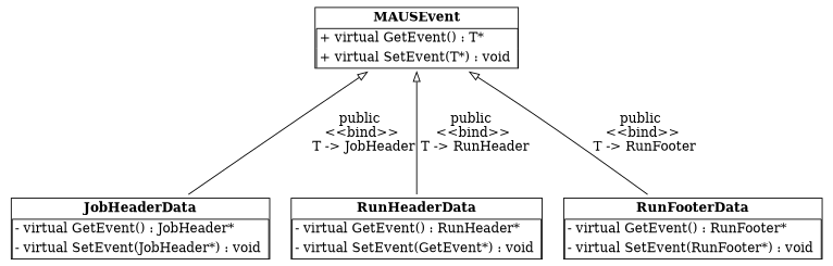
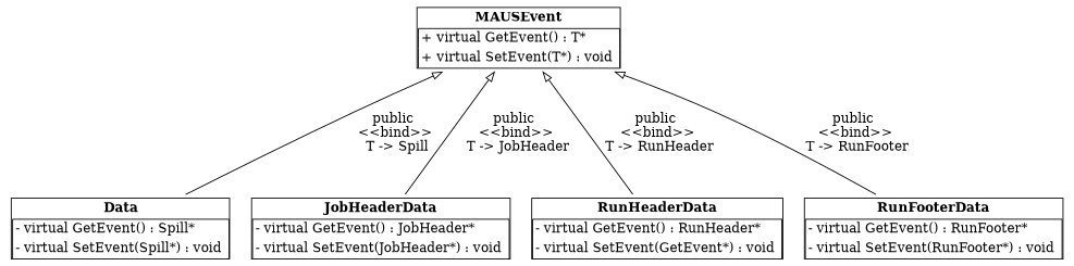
  digraph {
    nodesep=0.1
    ranksep=1.2
    node [shape=none]
    edge [arrowtail=empty dir=back]
    n1 [label=<<TABLE BORDER="1" CELLBORDER="1" CELLSPACING="0">                                  <TR><TD PORT="f0" SIDES="B"><B>MAUSEvent</B></TD></TR>                                  <TR><TD PORT="f1" ALIGN="LEFT" SIDES="LR">+ virtual GetEvent() : T*</TD></TR>                                  <TR><TD PORT="f2" ALIGN="LEFT" SIDES="LR">+ virtual SetEvent(T*) : void </TD></TR>                                 </TABLE>>]
+   n2 [label=<<TABLE BORDER="1" CELLBORDER="1" CELLSPACING="0">                                  <TR><TD PORT="f0" SIDES="B"><B>Data</B></TD></TR>                                  <TR><TD PORT="f1" ALIGN="LEFT" SIDES="LR">- virtual GetEvent() : Spill*</TD></TR>                                  <TR><TD PORT="f2" ALIGN="LEFT" SIDES="LR">- virtual SetEvent(Spill*) : void </TD></TR>                            </TABLE>>]
    n3 [label=<<TABLE BORDER="1" CELLBORDER="1" CELLSPACING="0">                                  <TR><TD PORT="f0" SIDES="B"><B>JobHeaderData</B></TD></TR>                                  <TR><TD PORT="f1" ALIGN="LEFT" SIDES="LR">- virtual GetEvent() : JobHeader*</TD></TR>                                  <TR><TD PORT="f2" ALIGN="LEFT" SIDES="LR">- virtual SetEvent(JobHeader*) : void </TD></TR>                               </TABLE>>]
    n4 [label=<<TABLE BORDER="1" CELLBORDER="1" CELLSPACING="0">                                  <TR><TD PORT="f0" SIDES="B"><B>RunHeaderData</B></TD></TR>                                  <TR><TD PORT="f1" ALIGN="LEFT" SIDES="LR">- virtual GetEvent() : RunHeader*</TD></TR>                                  <TR><TD PORT="f2" ALIGN="LEFT" SIDES="LR">- virtual SetEvent(GetEvent*) : void </TD></TR>                               </TABLE>>]
    n5 [label=<<TABLE BORDER="1" CELLBORDER="1" CELLSPACING="0">                                  <TR><TD PORT="f0" SIDES="B"><B>RunFooterData</B></TD></TR>                                  <TR><TD PORT="f1" ALIGN="LEFT" SIDES="LR">- virtual GetEvent() : RunFooter*</TD></TR>                                  <TR><TD PORT="f2" ALIGN="LEFT" SIDES="LR">- virtual SetEvent(RunFooter*) : void </TD></TR>                               </TABLE>>]
+   n1 -> n2 [label="public \n <<bind>> \n T -> Spill"]
    n1 -> n3 [label="public \n <<bind>> \n T -> JobHeader"]
    n1 -> n4 [label="public \n <<bind>> \n T -> RunHeader"]
    n1 -> n5 [label="public \n <<bind>> \n T -> RunFooter"]
  }
